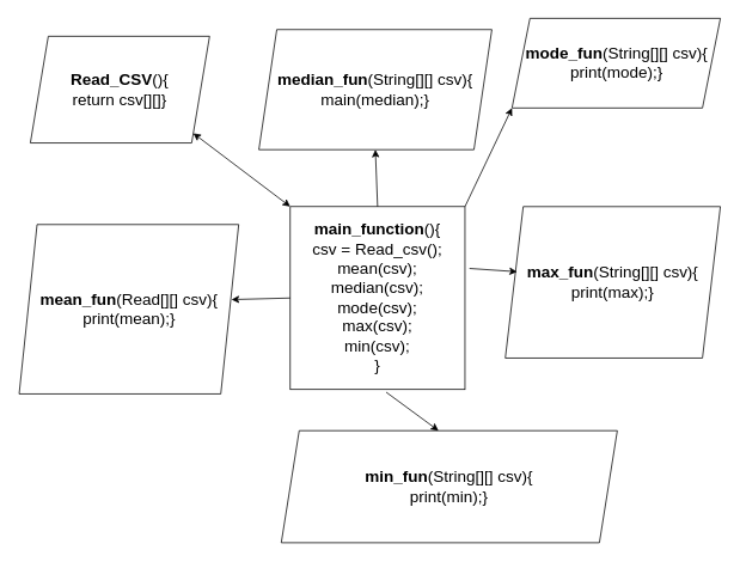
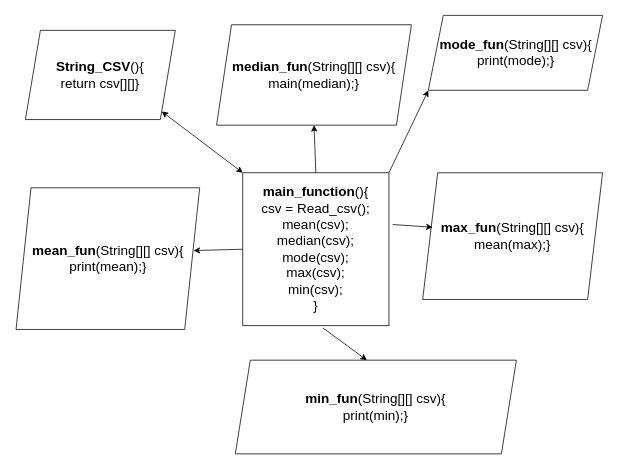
  <mxCell id="0" />
  <mxCell id="1" parent="0" />
  <mxCell id="2" value="&lt;font style=&quot;font-size: 18px;&quot;&gt;&lt;b&gt;main_function&lt;/b&gt;(){&lt;br&gt;csv = Read_csv();&lt;br&gt;mean(csv);&lt;br&gt;median(csv);&lt;br&gt;mode(csv);&lt;br&gt;max(csv);&lt;br&gt;min(csv);&lt;br&gt;}&lt;/font&gt;" style="whiteSpace=wrap;html=1;aspect=fixed;" vertex="1" parent="1"><mxGeometry x="323" y="230" width="195" height="204" as="geometry" /></mxCell>
- <mxCell id="3" value="&lt;font style=&quot;font-size: 18px;&quot;&gt;&lt;b&gt;mean_fun&lt;/b&gt;(Read[][] csv){&lt;br style=&quot;border-color: var(--border-color);&quot;&gt;print(mean);}&lt;/font&gt;" style="shape=parallelogram;perimeter=parallelogramPerimeter;whiteSpace=wrap;html=1;fixedSize=1;" vertex="1" parent="1"><mxGeometry x="20.5" y="250" width="245" height="189" as="geometry" /></mxCell>
+ <mxCell id="3" value="&lt;font style=&quot;font-size: 18px;&quot;&gt;&lt;b&gt;mean_fun&lt;/b&gt;(String[][] csv){&lt;br style=&quot;border-color: var(--border-color);&quot;&gt;print(mean);}&lt;/font&gt;" style="shape=parallelogram;perimeter=parallelogramPerimeter;whiteSpace=wrap;html=1;fixedSize=1;" vertex="1" parent="1"><mxGeometry x="20.5" y="250" width="245" height="189" as="geometry" /></mxCell>
  <mxCell id="4" value="&lt;font style=&quot;font-size: 18px;&quot;&gt;&lt;b&gt;median_fun&lt;/b&gt;(String[][] csv){&lt;br style=&quot;border-color: var(--border-color);&quot;&gt;main(median);}&lt;/font&gt;" style="shape=parallelogram;perimeter=parallelogramPerimeter;whiteSpace=wrap;html=1;fixedSize=1;" vertex="1" parent="1"><mxGeometry x="288" y="32.5" width="260" height="134" as="geometry" /></mxCell>
  <mxCell id="5" value="&lt;font style=&quot;font-size: 18px;&quot;&gt;&lt;b&gt;mode_fun&lt;/b&gt;(String[][] csv){&lt;br style=&quot;border-color: var(--border-color);&quot;&gt;print(mode);}&lt;/font&gt;" style="shape=parallelogram;perimeter=parallelogramPerimeter;whiteSpace=wrap;html=1;fixedSize=1;" vertex="1" parent="1"><mxGeometry x="570.5" y="20" width="232.5" height="100" as="geometry" /></mxCell>
- <mxCell id="6" value="&lt;font style=&quot;font-size: 18px;&quot;&gt;&lt;b&gt;max_fun&lt;/b&gt;(String[][] csv){&lt;br style=&quot;border-color: var(--border-color);&quot;&gt;print(max);}&lt;/font&gt;" style="shape=parallelogram;perimeter=parallelogramPerimeter;whiteSpace=wrap;html=1;fixedSize=1;" vertex="1" parent="1"><mxGeometry x="563" y="230" width="240" height="169" as="geometry" /></mxCell>
+ <mxCell id="6" value="&lt;font style=&quot;font-size: 18px;&quot;&gt;&lt;b&gt;max_fun&lt;/b&gt;(String[][] csv){&lt;br style=&quot;border-color: var(--border-color);&quot;&gt;mean(max);}&lt;/font&gt;" style="shape=parallelogram;perimeter=parallelogramPerimeter;whiteSpace=wrap;html=1;fixedSize=1;" vertex="1" parent="1"><mxGeometry x="563" y="230" width="240" height="169" as="geometry" /></mxCell>
  <mxCell id="7" value="&lt;font style=&quot;font-size: 18px;&quot;&gt;&lt;b&gt;min_fun&lt;/b&gt;(String[][] csv){&lt;br style=&quot;border-color: var(--border-color);&quot;&gt;print(min);}&lt;/font&gt;" style="shape=parallelogram;perimeter=parallelogramPerimeter;whiteSpace=wrap;html=1;fixedSize=1;" vertex="1" parent="1"><mxGeometry x="313" y="480" width="375" height="125" as="geometry" /></mxCell>
- <mxCell id="8" value="&lt;font style=&quot;font-size: 18px;&quot;&gt;&lt;b&gt;Read_CSV&lt;/b&gt;(){&lt;br style=&quot;border-color: var(--border-color);&quot;&gt;return csv[][]}&lt;/font&gt;" style="shape=parallelogram;perimeter=parallelogramPerimeter;whiteSpace=wrap;html=1;fixedSize=1;" vertex="1" parent="1"><mxGeometry x="33" y="40" width="200" height="119" as="geometry" /></mxCell>
+ <mxCell id="8" value="&lt;font style=&quot;font-size: 18px;&quot;&gt;&lt;b&gt;String_CSV&lt;/b&gt;(){&lt;br style=&quot;border-color: var(--border-color);&quot;&gt;return csv[][]}&lt;/font&gt;" style="shape=parallelogram;perimeter=parallelogramPerimeter;whiteSpace=wrap;html=1;fixedSize=1;" vertex="1" parent="1"><mxGeometry x="33" y="40" width="200" height="119" as="geometry" /></mxCell>
  <mxCell id="9" value="" style="endArrow=classic;startArrow=classic;html=1;rounded=0;exitX=1;exitY=1;exitDx=0;exitDy=0;entryX=0;entryY=0;entryDx=0;entryDy=0;" edge="1" parent="1" source="8" target="2"><mxGeometry width="50" height="50" relative="1" as="geometry"><mxPoint x="233" y="370" as="sourcePoint" /><mxPoint x="283" y="320" as="targetPoint" /></mxGeometry></mxCell>
  <mxCell id="10" value="" style="endArrow=classic;html=1;rounded=0;exitX=0;exitY=0.5;exitDx=0;exitDy=0;entryX=0.967;entryY=0.443;entryDx=0;entryDy=0;entryPerimeter=0;" edge="1" parent="1" source="2" target="3"><mxGeometry width="50" height="50" relative="1" as="geometry"><mxPoint x="233" y="370" as="sourcePoint" /><mxPoint x="283" y="320" as="targetPoint" /></mxGeometry></mxCell>
  <mxCell id="11" value="" style="endArrow=classic;html=1;rounded=0;exitX=0.5;exitY=0;exitDx=0;exitDy=0;entryX=0.5;entryY=1;entryDx=0;entryDy=0;" edge="1" parent="1" source="2" target="4"><mxGeometry width="50" height="50" relative="1" as="geometry"><mxPoint x="233" y="370" as="sourcePoint" /><mxPoint x="283" y="320" as="targetPoint" /></mxGeometry></mxCell>
  <mxCell id="12" value="" style="endArrow=classic;html=1;rounded=0;exitX=1;exitY=0;exitDx=0;exitDy=0;entryX=0;entryY=1;entryDx=0;entryDy=0;" edge="1" parent="1" source="2" target="5"><mxGeometry width="50" height="50" relative="1" as="geometry"><mxPoint x="431" y="240" as="sourcePoint" /><mxPoint x="428" y="168" as="targetPoint" /></mxGeometry></mxCell>
  <mxCell id="13" value="" style="endArrow=classic;html=1;rounded=0;entryX=0.055;entryY=0.43;entryDx=0;entryDy=0;entryPerimeter=0;" edge="1" parent="1" target="6"><mxGeometry width="50" height="50" relative="1" as="geometry"><mxPoint x="523" y="299" as="sourcePoint" /><mxPoint x="438" y="178" as="targetPoint" /></mxGeometry></mxCell>
  <mxCell id="14" value="" style="endArrow=classic;html=1;rounded=0;entryX=0.468;entryY=0;entryDx=0;entryDy=0;exitX=0.549;exitY=1.015;exitDx=0;exitDy=0;exitPerimeter=0;entryPerimeter=0;" edge="1" parent="1" source="2" target="7"><mxGeometry width="50" height="50" relative="1" as="geometry"><mxPoint x="423" y="440" as="sourcePoint" /><mxPoint x="448" y="188" as="targetPoint" /></mxGeometry></mxCell>
